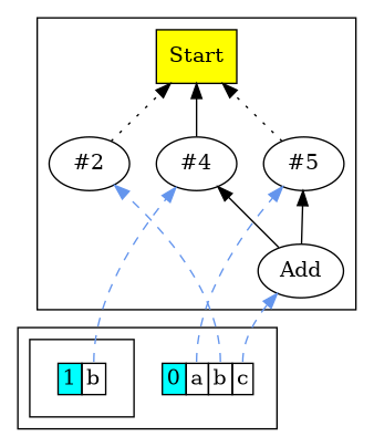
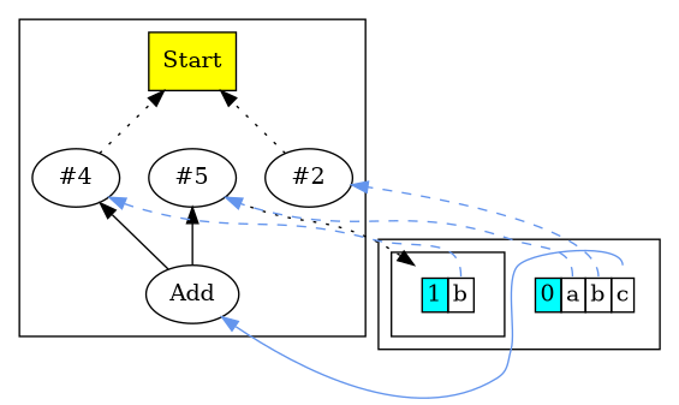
  digraph {
    rankdir=BT
    edge [style=dashed]
    n1 [fillcolor=yellow label=Start shape=box style=filled]
    n2 [label="#5"]
    n3 [label="#2"]
    n4 [label="#4"]
    n5 [label=Add]
    n6 [label=< 			<TABLE BORDER="0" CELLBORDER="1" CELLSPACING="0"> 			<TR><TD BGCOLOR="aqua">1</TD><TD PORT="scope1_b">b</TD></TR> 			</TABLE>> shape=plaintext]
    n7 [label=< 			<TABLE BORDER="0" CELLBORDER="1" CELLSPACING="0"> 			<TR><TD BGCOLOR="aqua">0</TD><TD PORT="scope0_a">a</TD><TD PORT="scope0_b">b</TD><TD PORT="scope0_c">c</TD></TR> 			</TABLE>> shape=plaintext]
    subgraph cluster_1 {
      n1
      n2
      n3
      n4
      n5
    }
    subgraph cluster_2 {
      n7
      subgraph cluster_3 {
        n6
      }
    }
-   n2 -> n1 [style=dotted]
+   n2 -> n6 [style=dotted]
    n3 -> n1 [style=dotted]
-   n4 -> n1 [style=solid]
+   n4 -> n1 [style=dotted]
    n5 -> n2 [style=""]
    n5 -> n4 [style=""]
    n6 -> n4 [color=cornflowerblue tailport=scope1_b]
    n7 -> n2 [color=cornflowerblue tailport=scope0_a]
    n7 -> n3 [color=cornflowerblue tailport=scope0_b]
-   n7 -> n5 [color=cornflowerblue tailport=scope0_c]
+   n7 -> n5 [color=cornflowerblue style=solid tailport=scope0_c]
  }
